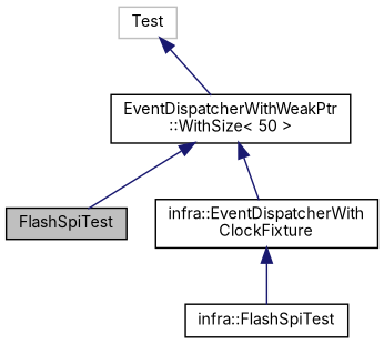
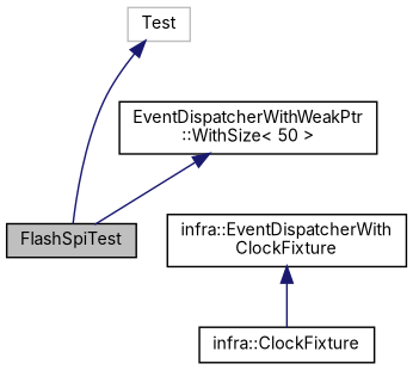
  digraph {
    fontname=Inter
    node [color=black fillcolor=white fontname=Inter fontsize=10 shape=record style=filled]
    edge [color=midnightblue dir=back fontname=Inter fontsize=10 labelfontname=Helvetica labelfontsize=10 style=solid]
    n1 [fillcolor=grey75 fontcolor=black height=0.2 label=FlashSpiTest width=0.4]
    n2 [color=grey75 height=0.2 label=Test width=0.4]
-   n3 [height=0.2 label="infra::FlashSpiTest" width=0.4]
+   n3 [height=0.2 label="infra::ClockFixture" width=0.4]
    n4 [height=0.2 label="infra::EventDispatcherWith\lClockFixture" width=0.4]
    n5 [height=0.2 label="EventDispatcherWithWeakPtr\l::WithSize\< 50 \>" width=0.4]
-   n2 -> n5
+   n2 -> n1
    n4 -> n3
    n5 -> n1
-   n5 -> n4
  }
